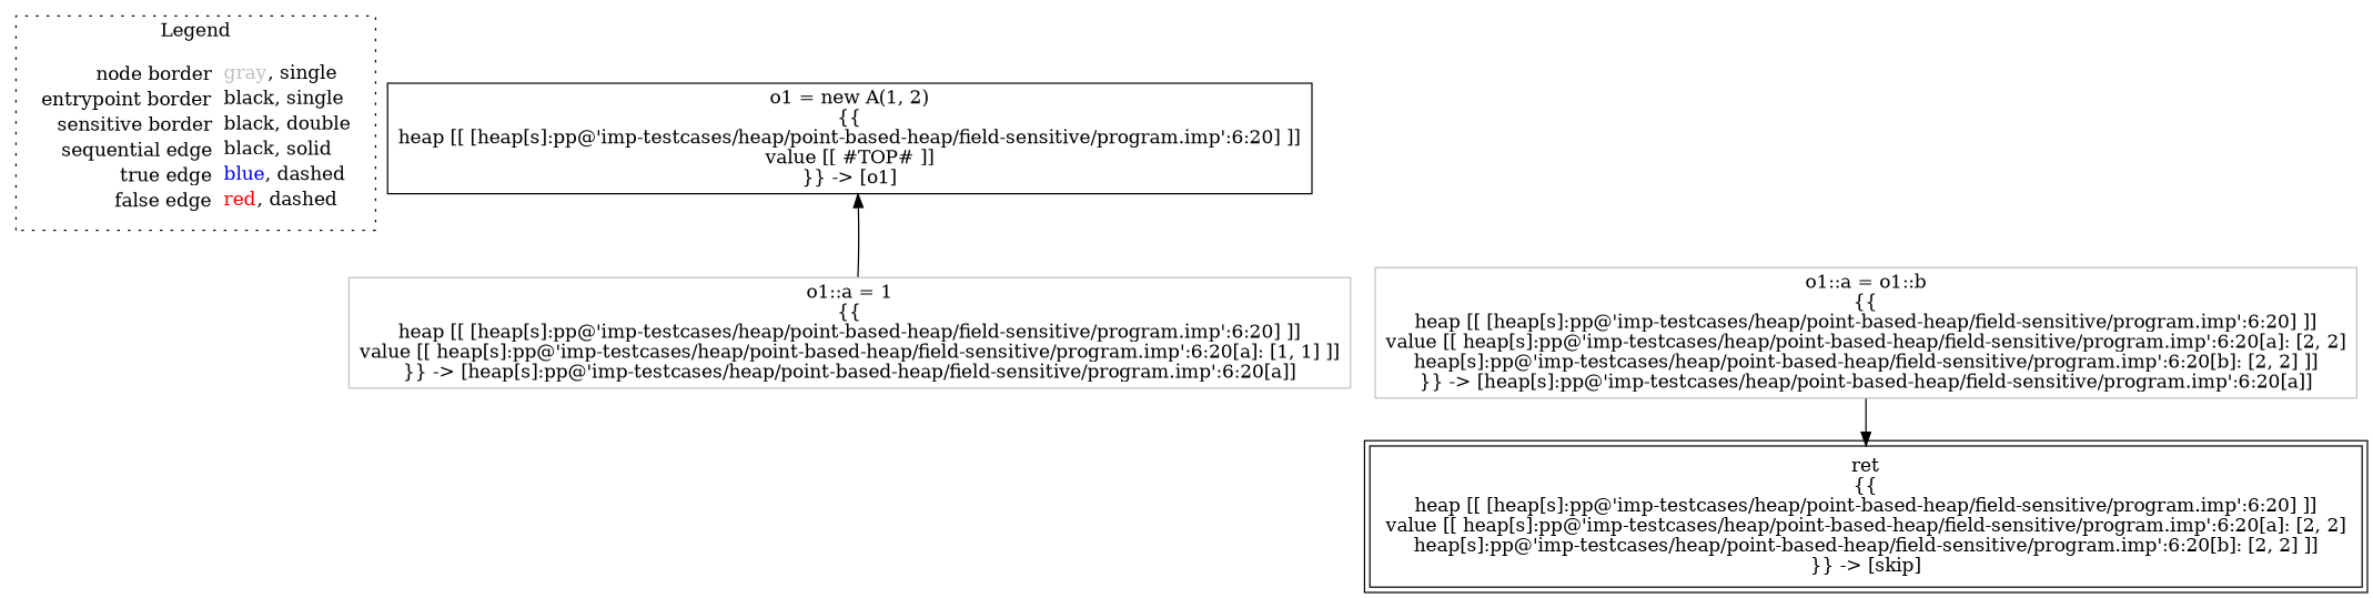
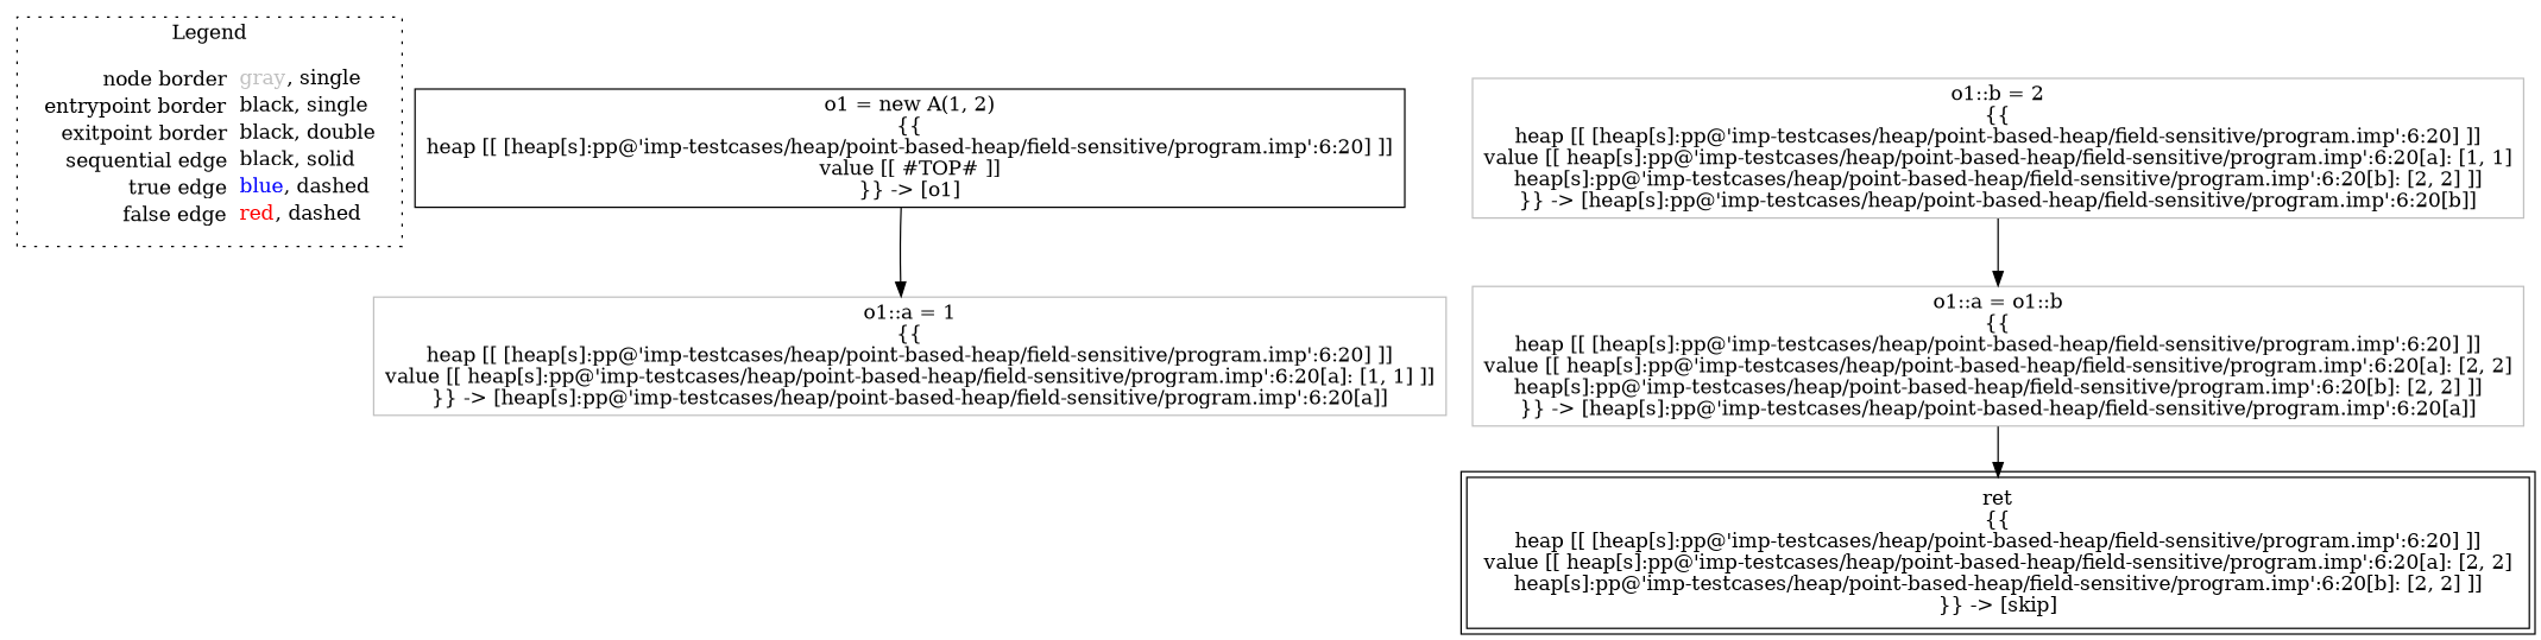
  digraph {
    node [shape=rect color=gray]
    edge [color=black]
-   n1 [label=<<table border="0" cellpadding="2" cellspacing="0" cellborder="0"><tr><td align="right">node border&nbsp;</td><td align="left"><font color="gray">gray</font>, single</td></tr><tr><td align="right">entrypoint border&nbsp;</td><td align="left"><font color="black">black</font>, single</td></tr><tr><td align="right">sensitive border&nbsp;</td><td align="left"><font color="black">black</font>, double</td></tr><tr><td align="right">sequential edge&nbsp;</td><td align="left"><font color="black">black</font>, solid</td></tr><tr><td align="right">true edge&nbsp;</td><td align="left"><font color="blue">blue</font>, dashed</td></tr><tr><td align="right">false edge&nbsp;</td><td align="left"><font color="red">red</font>, dashed</td></tr></table>> shape=plaintext color=""]
+   n1 [label=<<table border="0" cellpadding="2" cellspacing="0" cellborder="0"><tr><td align="right">node border&nbsp;</td><td align="left"><font color="gray">gray</font>, single</td></tr><tr><td align="right">entrypoint border&nbsp;</td><td align="left"><font color="black">black</font>, single</td></tr><tr><td align="right">exitpoint border&nbsp;</td><td align="left"><font color="black">black</font>, double</td></tr><tr><td align="right">sequential edge&nbsp;</td><td align="left"><font color="black">black</font>, solid</td></tr><tr><td align="right">true edge&nbsp;</td><td align="left"><font color="blue">blue</font>, dashed</td></tr><tr><td align="right">false edge&nbsp;</td><td align="left"><font color="red">red</font>, dashed</td></tr></table>> shape=plaintext color=""]
    n2 [color=black label=<o1 = new A(1, 2)<BR/>{{<BR/>heap [[ [heap[s]:pp@'imp-testcases/heap/point-based-heap/field-sensitive/program.imp':6:20] ]]<BR/>value [[ #TOP# ]]<BR/>}} -&gt; [o1]>]
    n3 [label=<o1::a = 1<BR/>{{<BR/>heap [[ [heap[s]:pp@'imp-testcases/heap/point-based-heap/field-sensitive/program.imp':6:20] ]]<BR/>value [[ heap[s]:pp@'imp-testcases/heap/point-based-heap/field-sensitive/program.imp':6:20[a]: [1, 1] ]]<BR/>}} -&gt; [heap[s]:pp@'imp-testcases/heap/point-based-heap/field-sensitive/program.imp':6:20[a]]>]
+   n4 [label=<o1::b = 2<BR/>{{<BR/>heap [[ [heap[s]:pp@'imp-testcases/heap/point-based-heap/field-sensitive/program.imp':6:20] ]]<BR/>value [[ heap[s]:pp@'imp-testcases/heap/point-based-heap/field-sensitive/program.imp':6:20[a]: [1, 1]<BR/>heap[s]:pp@'imp-testcases/heap/point-based-heap/field-sensitive/program.imp':6:20[b]: [2, 2] ]]<BR/>}} -&gt; [heap[s]:pp@'imp-testcases/heap/point-based-heap/field-sensitive/program.imp':6:20[b]]>]
    n5 [label=<o1::a = o1::b<BR/>{{<BR/>heap [[ [heap[s]:pp@'imp-testcases/heap/point-based-heap/field-sensitive/program.imp':6:20] ]]<BR/>value [[ heap[s]:pp@'imp-testcases/heap/point-based-heap/field-sensitive/program.imp':6:20[a]: [2, 2]<BR/>heap[s]:pp@'imp-testcases/heap/point-based-heap/field-sensitive/program.imp':6:20[b]: [2, 2] ]]<BR/>}} -&gt; [heap[s]:pp@'imp-testcases/heap/point-based-heap/field-sensitive/program.imp':6:20[a]]>]
    n6 [color=black label=<ret<BR/>{{<BR/>heap [[ [heap[s]:pp@'imp-testcases/heap/point-based-heap/field-sensitive/program.imp':6:20] ]]<BR/>value [[ heap[s]:pp@'imp-testcases/heap/point-based-heap/field-sensitive/program.imp':6:20[a]: [2, 2]<BR/>heap[s]:pp@'imp-testcases/heap/point-based-heap/field-sensitive/program.imp':6:20[b]: [2, 2] ]]<BR/>}} -&gt; [skip]> peripheries=2]
    subgraph cluster_1 {
      label=Legend
      style=dotted
      n1
    }
-   n3 -> n2
+   n2 -> n3
+   n4 -> n5
    n5 -> n6
  }
